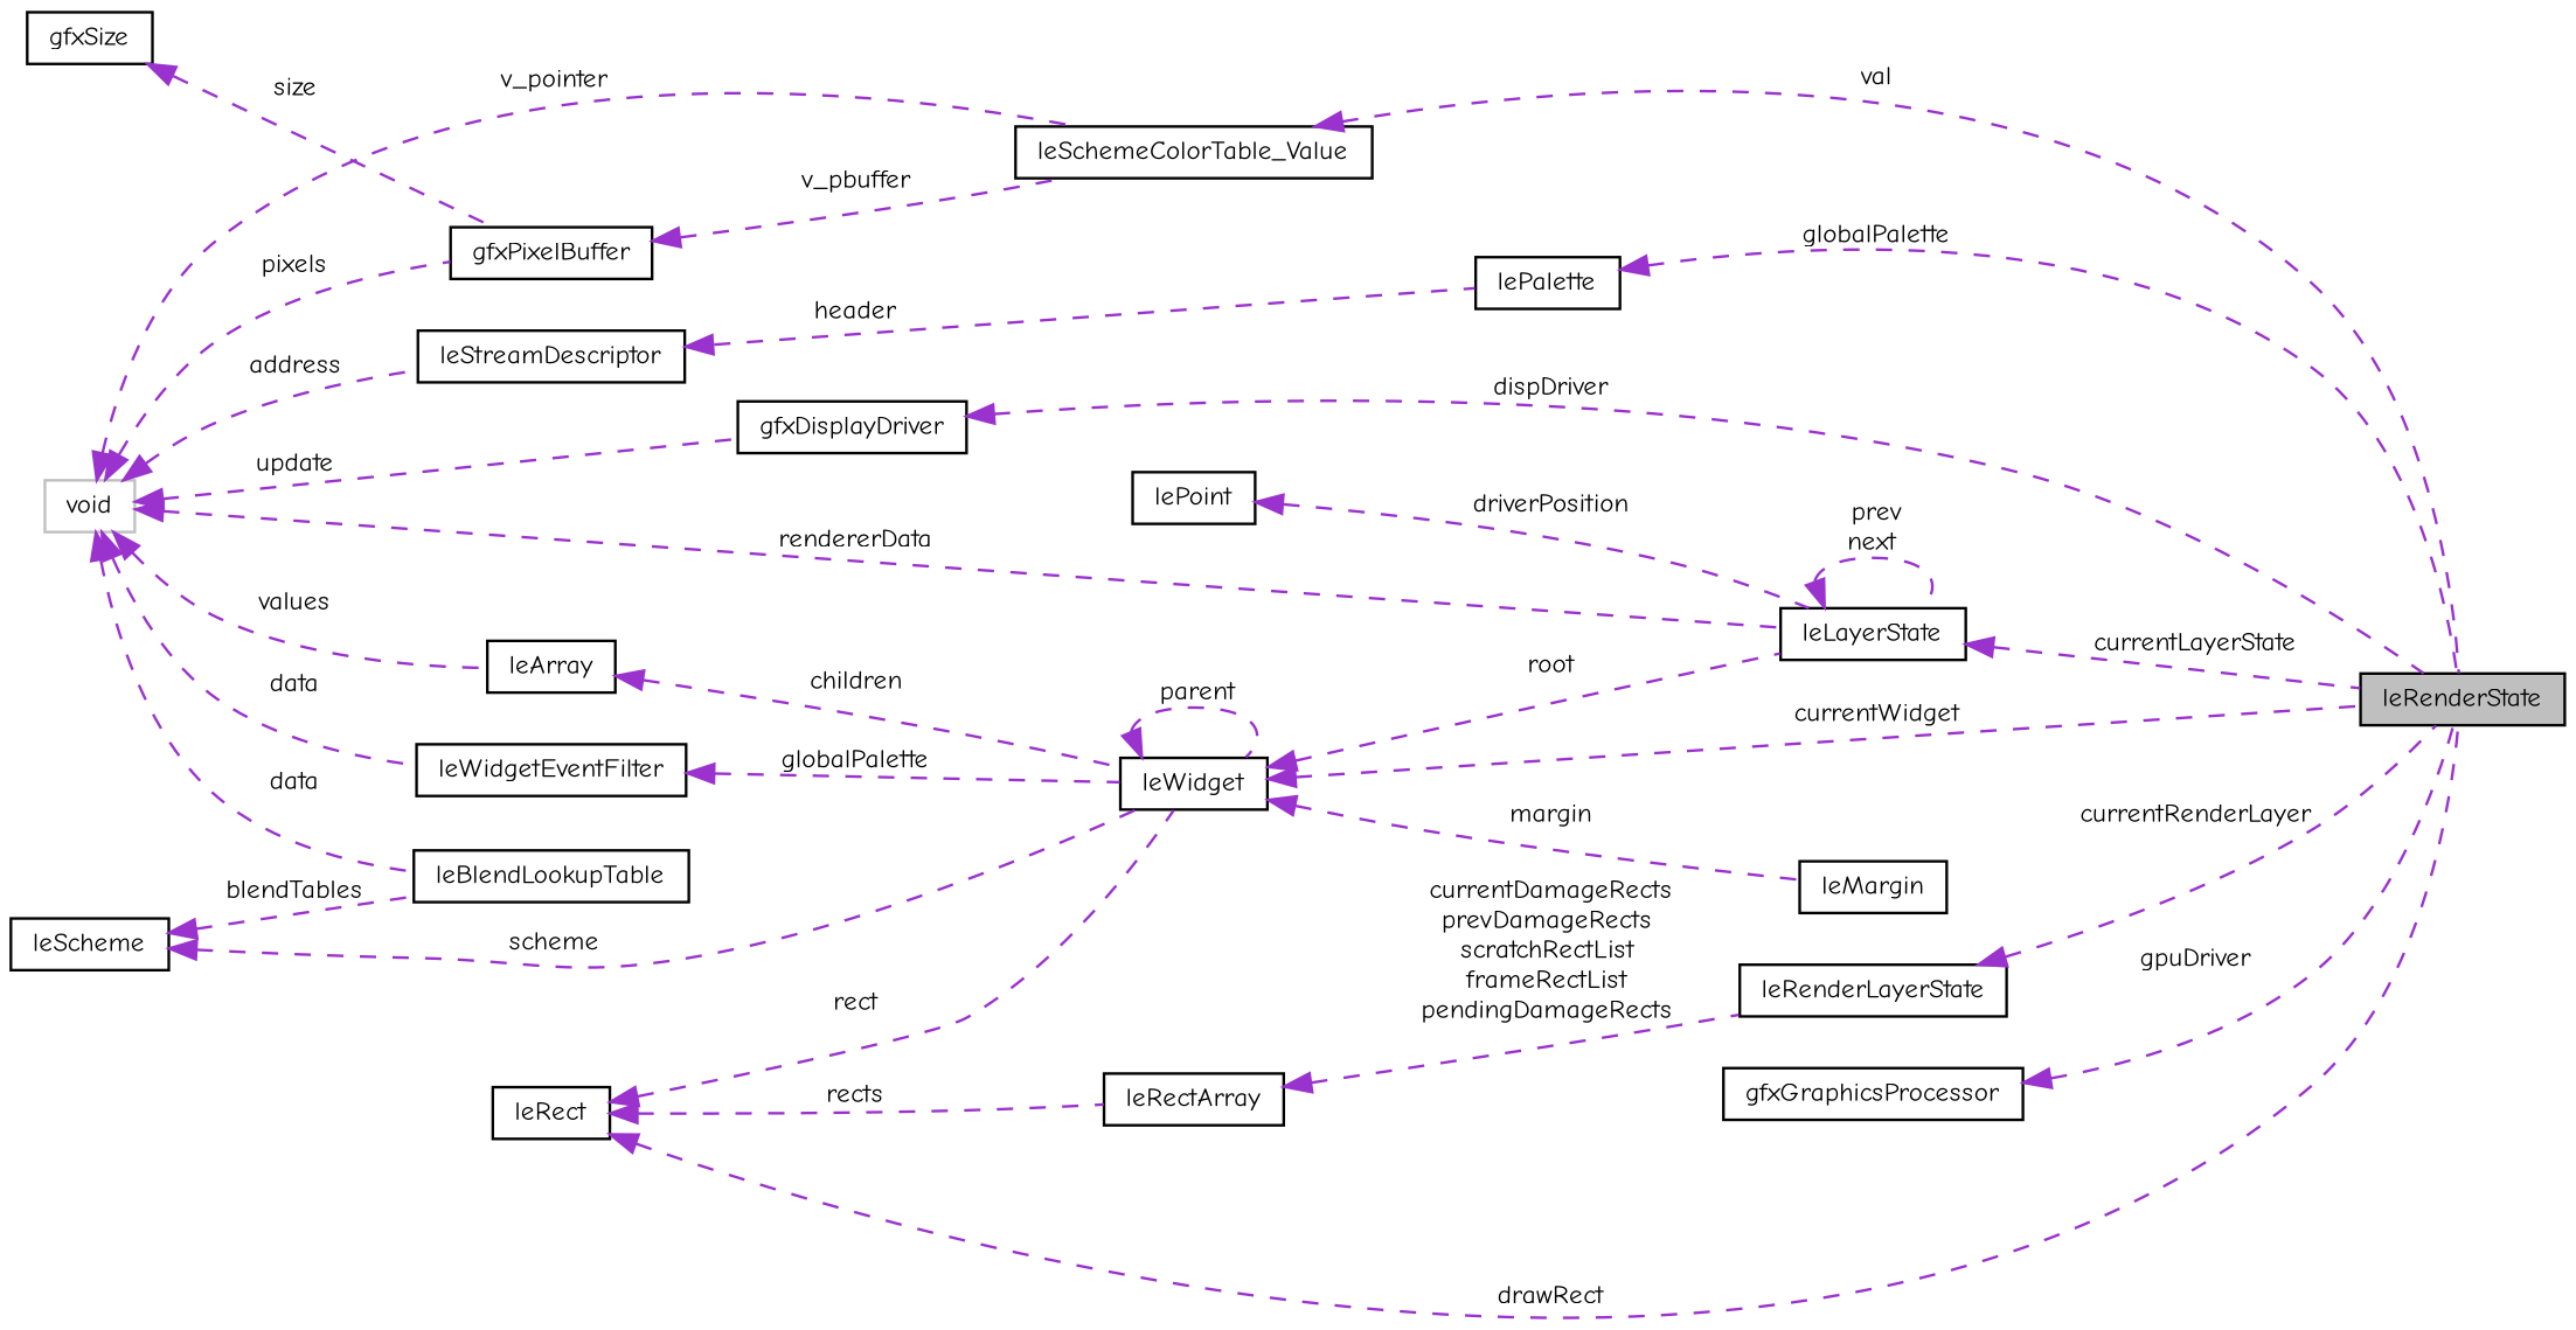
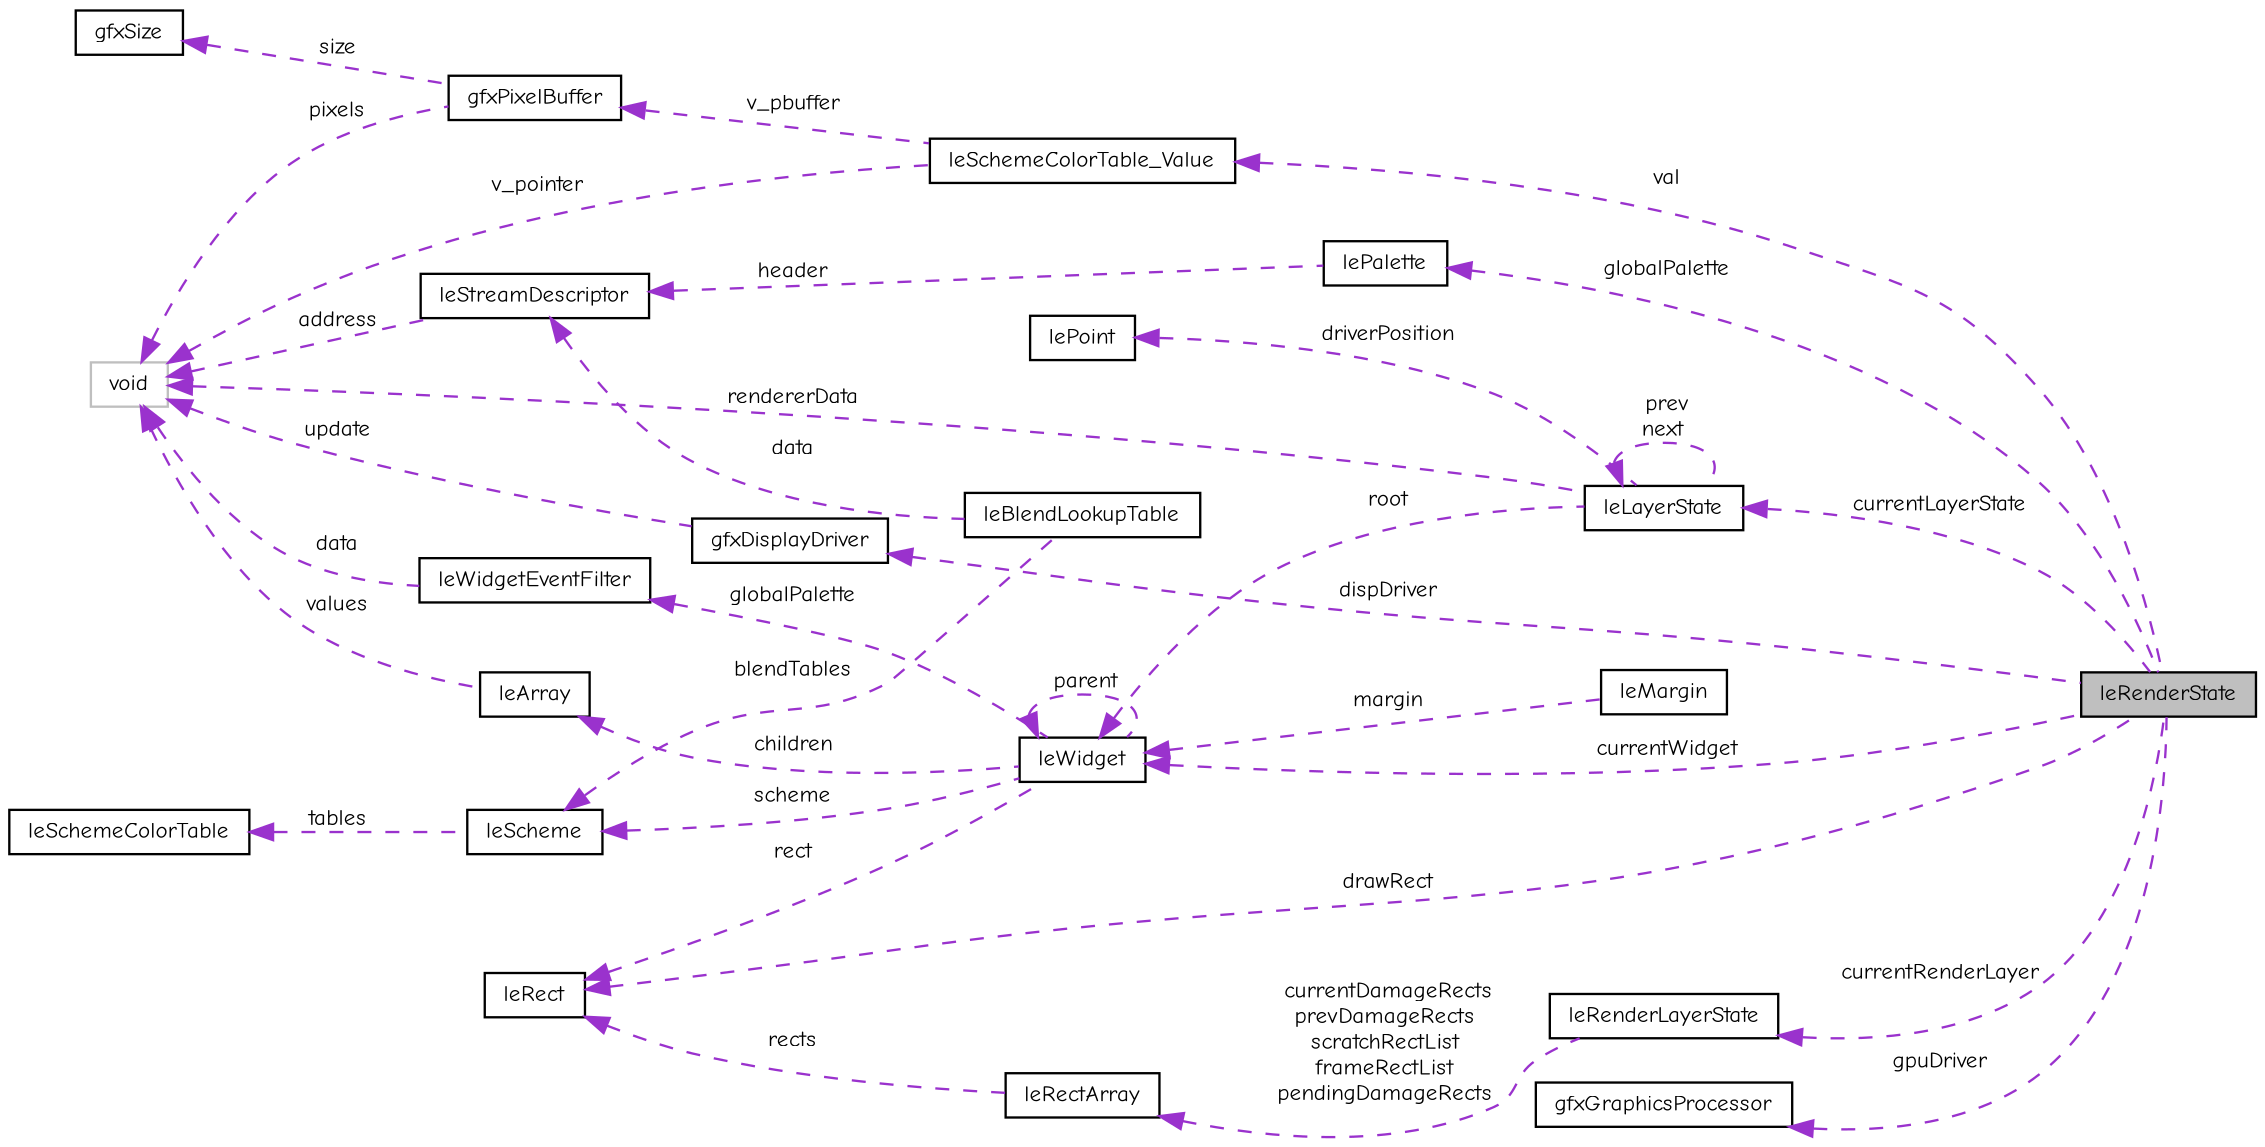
  digraph {
    fontname="Comic Neue"
    rankdir=LR
    node [color=black fillcolor=white fontname="Comic Neue" fontsize=10 shape=record style=filled]
    edge [color=darkorchid3 dir=back fontname="Comic Neue" fontsize=10 labelfontname=Helvetica labelfontsize=10 style=dashed]
    n1 [fillcolor=grey75 fontcolor=black height=0.2 label=leRenderState width=0.4]
    n2 [height=0.2 label=leWidget width=0.4]
    n3 [height=0.2 label=leLayerState width=0.4]
    n4 [height=0.2 label=leMargin width=0.4]
    n5 [height=0.2 label=leArray width=0.4]
    n6 [color=grey75 height=0.2 label=void width=0.4]
    n7 [height=0.2 label=leBlendLookupTable width=0.4]
    n8 [height=0.2 label=leWidgetEventFilter width=0.4]
    n9 [height=0.2 label=gfxDisplayDriver width=0.4]
    n10 [height=0.2 label=leStreamDescriptor width=0.4]
    n11 [height=0.2 label=leSchemeColorTable_Value width=0.4]
    n12 [height=0.2 label=gfxPixelBuffer width=0.4]
    n13 [height=0.2 label=lePalette width=0.4]
    n14 [height=0.2 label=leRect width=0.4]
    n15 [height=0.2 label=leRectArray width=0.4]
    n16 [height=0.2 label=leRenderLayerState width=0.4]
    n17 [height=0.2 label=leScheme width=0.4]
+   n18 [height=0.2 label=leSchemeColorTable width=0.4]
    n19 [height=0.2 label=gfxSize width=0.4]
    n20 [height=0.2 label=gfxGraphicsProcessor width=0.4]
    n21 [height=0.2 label=lePoint width=0.4]
    n2 -> n1 [label=" currentWidget"]
    n2 -> n2 [label=" parent"]
    n2 -> n3 [label=" root"]
    n2 -> n4 [label=" margin"]
    n3 -> n1 [label=" currentLayerState"]
    n3 -> n3 [label=" prev\nnext"]
    n5 -> n2 [label=" children"]
    n6 -> n3 [label=" rendererData"]
    n6 -> n5 [label=" values"]
-   n6 -> n7 [label=" data"]
+   n10 -> n7 [label=" data"]
    n6 -> n8 [label=" data"]
    n6 -> n9 [label=" update"]
    n6 -> n10 [label=" address"]
    n6 -> n11 [label=" v_pointer"]
    n6 -> n12 [label=" pixels"]
    n8 -> n2 [label=" globalPalette"]
    n9 -> n1 [label=" dispDriver"]
    n10 -> n13 [label=" header"]
    n11 -> n1 [label=" val"]
    n12 -> n11 [label=" v_pbuffer"]
    n13 -> n1 [label=" globalPalette"]
    n14 -> n1 [label=" drawRect"]
    n14 -> n2 [label=" rect"]
    n14 -> n15 [label=" rects"]
    n15 -> n16 [label=" currentDamageRects\nprevDamageRects\nscratchRectList\nframeRectList\npendingDamageRects"]
    n16 -> n1 [label=" currentRenderLayer"]
    n17 -> n2 [label=" scheme"]
    n17 -> n7 [label=" blendTables"]
+   n18 -> n17 [label=" tables"]
    n19 -> n12 [label=" size"]
    n20 -> n1 [label=" gpuDriver"]
    n21 -> n3 [label=" driverPosition"]
  }
